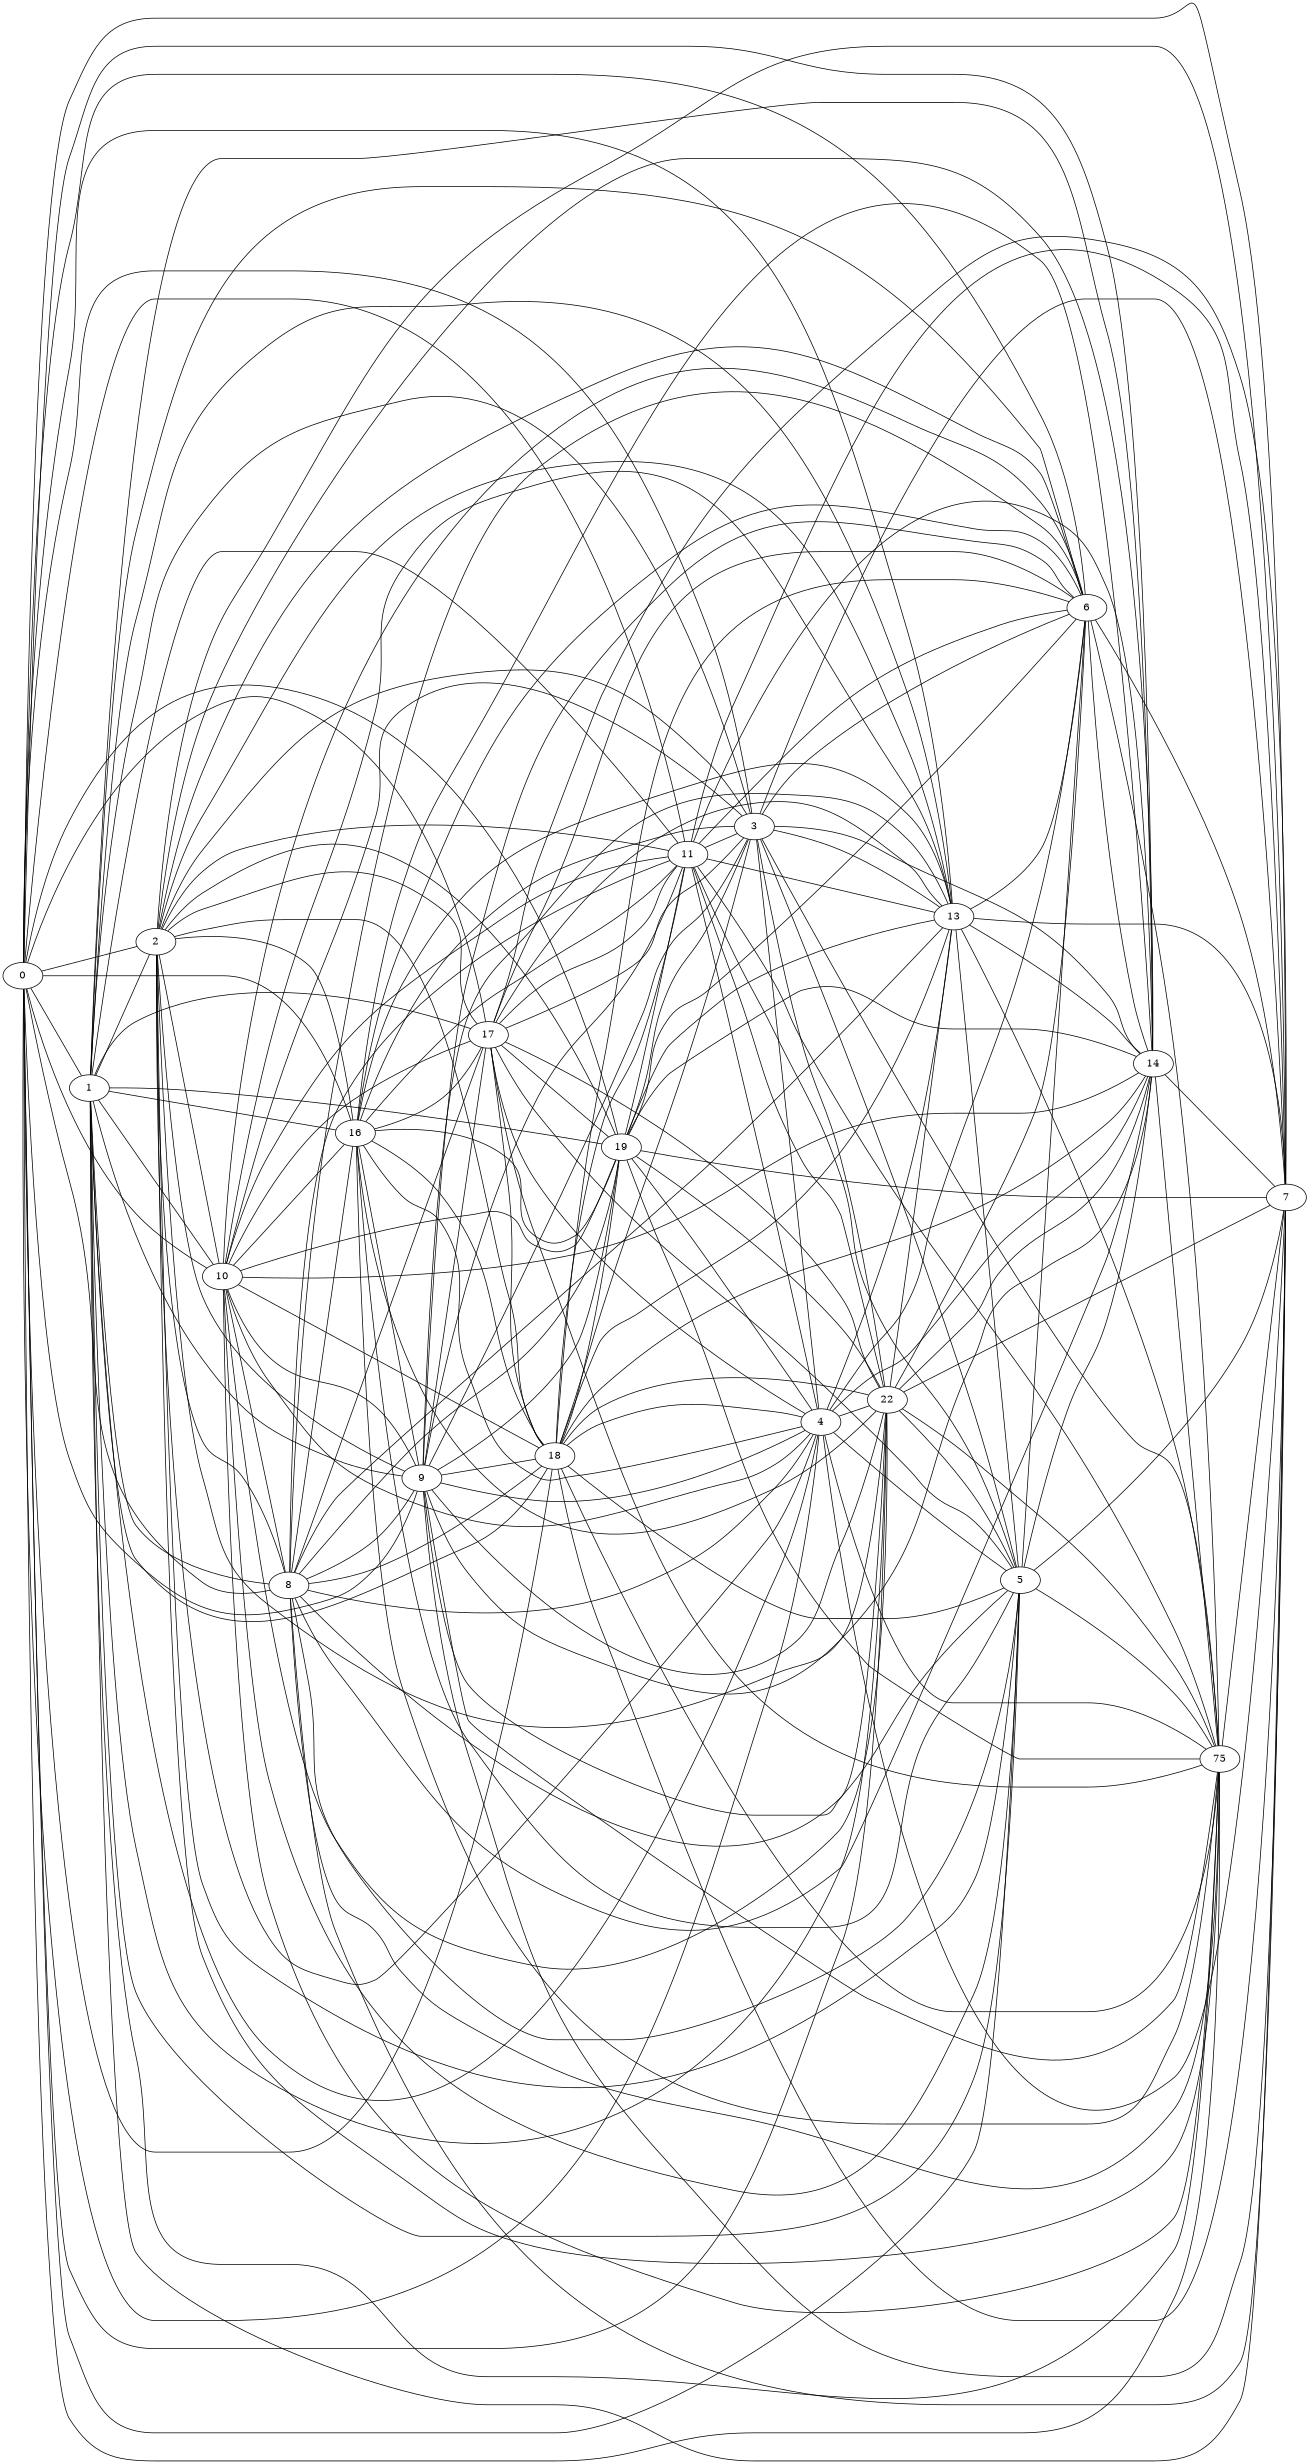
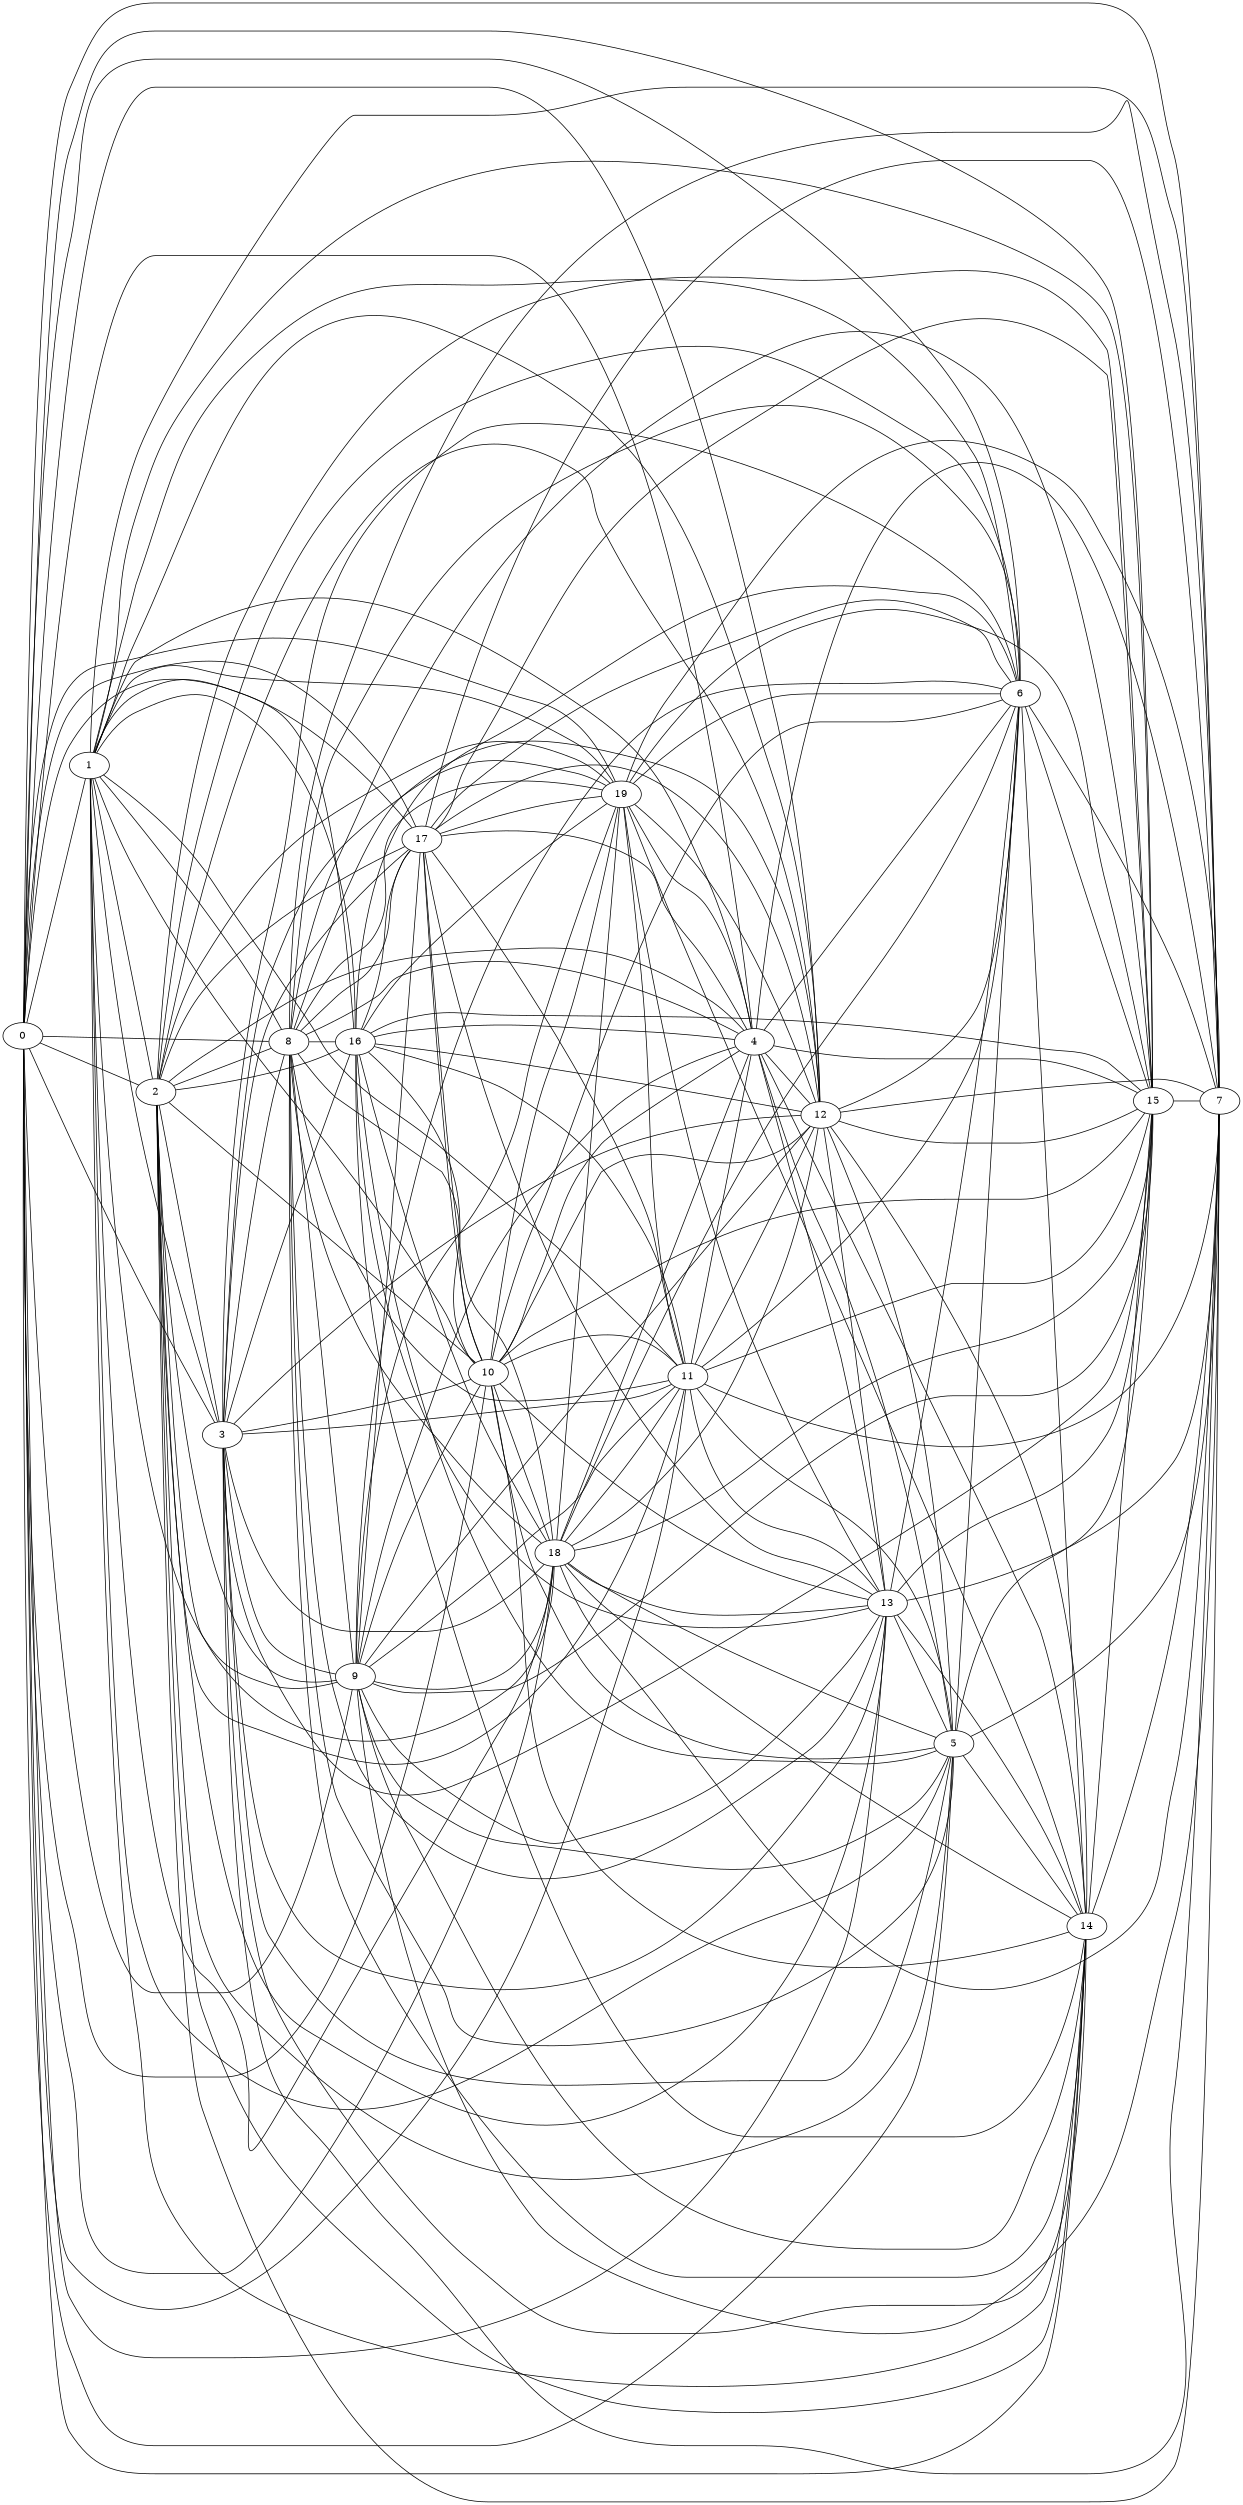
  graph {
    rankdir=LR
    0
    1
    2
    3
    4
    5
    6
    7
    8
    9
    10
    11
-   12 [label=22]
+   12
    13
    14
-   15 [label=75]
+   15
    16
    17
    18
    19
    0 -- 1
    0 -- 2
    0 -- 3
    0 -- 4
    0 -- 5
    0 -- 6
    0 -- 7
    0 -- 8
    0 -- 9
    0 -- 10
    0 -- 11
    0 -- 12
    0 -- 13
    0 -- 14
    0 -- 15
    0 -- 16
    0 -- 17
    0 -- 18
    0 -- 19
    1 -- 2
    1 -- 3
    1 -- 4
    1 -- 5
    1 -- 6
    1 -- 7
    1 -- 9
    1 -- 10
    1 -- 11
    1 -- 12
-   1 -- 13
    1 -- 14
    1 -- 15
    1 -- 17
    1 -- 18
    1 -- 19
    2 -- 3
    2 -- 4
    2 -- 5
    2 -- 6
    2 -- 7
    2 -- 10
    2 -- 11
    2 -- 12
    2 -- 13
    2 -- 14
    2 -- 15
    2 -- 18
    2 -- 19
-   3 -- 4
+   3 -- 8
    3 -- 5
    3 -- 6
    3 -- 7
    3 -- 12
    3 -- 13
    3 -- 14
    3 -- 15
    4 -- 5
    4 -- 6
    4 -- 7
    4 -- 12
    4 -- 13
    4 -- 14
    4 -- 15
    5 -- 6
    5 -- 7
    5 -- 14
    5 -- 15
    6 -- 7
    6 -- 14
    6 -- 15
    8 -- 1
    8 -- 2
    8 -- 4
    8 -- 5
    8 -- 6
    8 -- 7
    8 -- 9
    8 -- 11
    8 -- 12
    8 -- 13
    8 -- 14
    8 -- 15
    8 -- 16
    8 -- 17
    8 -- 18
    8 -- 19
    9 -- 2
    9 -- 3
    9 -- 4
    9 -- 5
    9 -- 6
    9 -- 7
    9 -- 10
    9 -- 11
    9 -- 12
    9 -- 13
    9 -- 14
    9 -- 15
    9 -- 17
    9 -- 18
    9 -- 19
    10 -- 3
    10 -- 4
    10 -- 5
    10 -- 6
    10 -- 8
    10 -- 11
    10 -- 12
    10 -- 13
    10 -- 14
    10 -- 15
    10 -- 18
    10 -- 19
    11 -- 3
    11 -- 4
    11 -- 5
    11 -- 6
    11 -- 7
    11 -- 12
    11 -- 13
-   11 -- 14
    11 -- 15
    12 -- 5
    12 -- 6
    12 -- 7
    12 -- 13
    12 -- 14
    12 -- 15
    13 -- 5
    13 -- 6
    13 -- 7
    13 -- 14
    13 -- 15
    14 -- 7
    14 -- 15
    15 -- 7
    16 -- 1
    16 -- 2
    16 -- 3
    16 -- 4
    16 -- 5
    16 -- 6
-   16 -- 9
    16 -- 10
    16 -- 11
    16 -- 12
    16 -- 13
    16 -- 14
    16 -- 15
    16 -- 17
    16 -- 18
    16 -- 19
    17 -- 2
    17 -- 3
    17 -- 4
-   17 -- 5
    17 -- 6
    17 -- 7
    17 -- 10
    17 -- 11
    17 -- 12
    17 -- 13
    17 -- 15
    17 -- 18
    17 -- 19
    18 -- 3
    18 -- 4
    18 -- 5
    18 -- 6
    18 -- 7
    18 -- 11
    18 -- 12
    18 -- 13
    18 -- 14
    18 -- 15
    18 -- 19
    19 -- 3
    19 -- 4
    19 -- 6
    19 -- 7
    19 -- 11
    19 -- 12
    19 -- 13
    19 -- 14
    19 -- 15
  }
